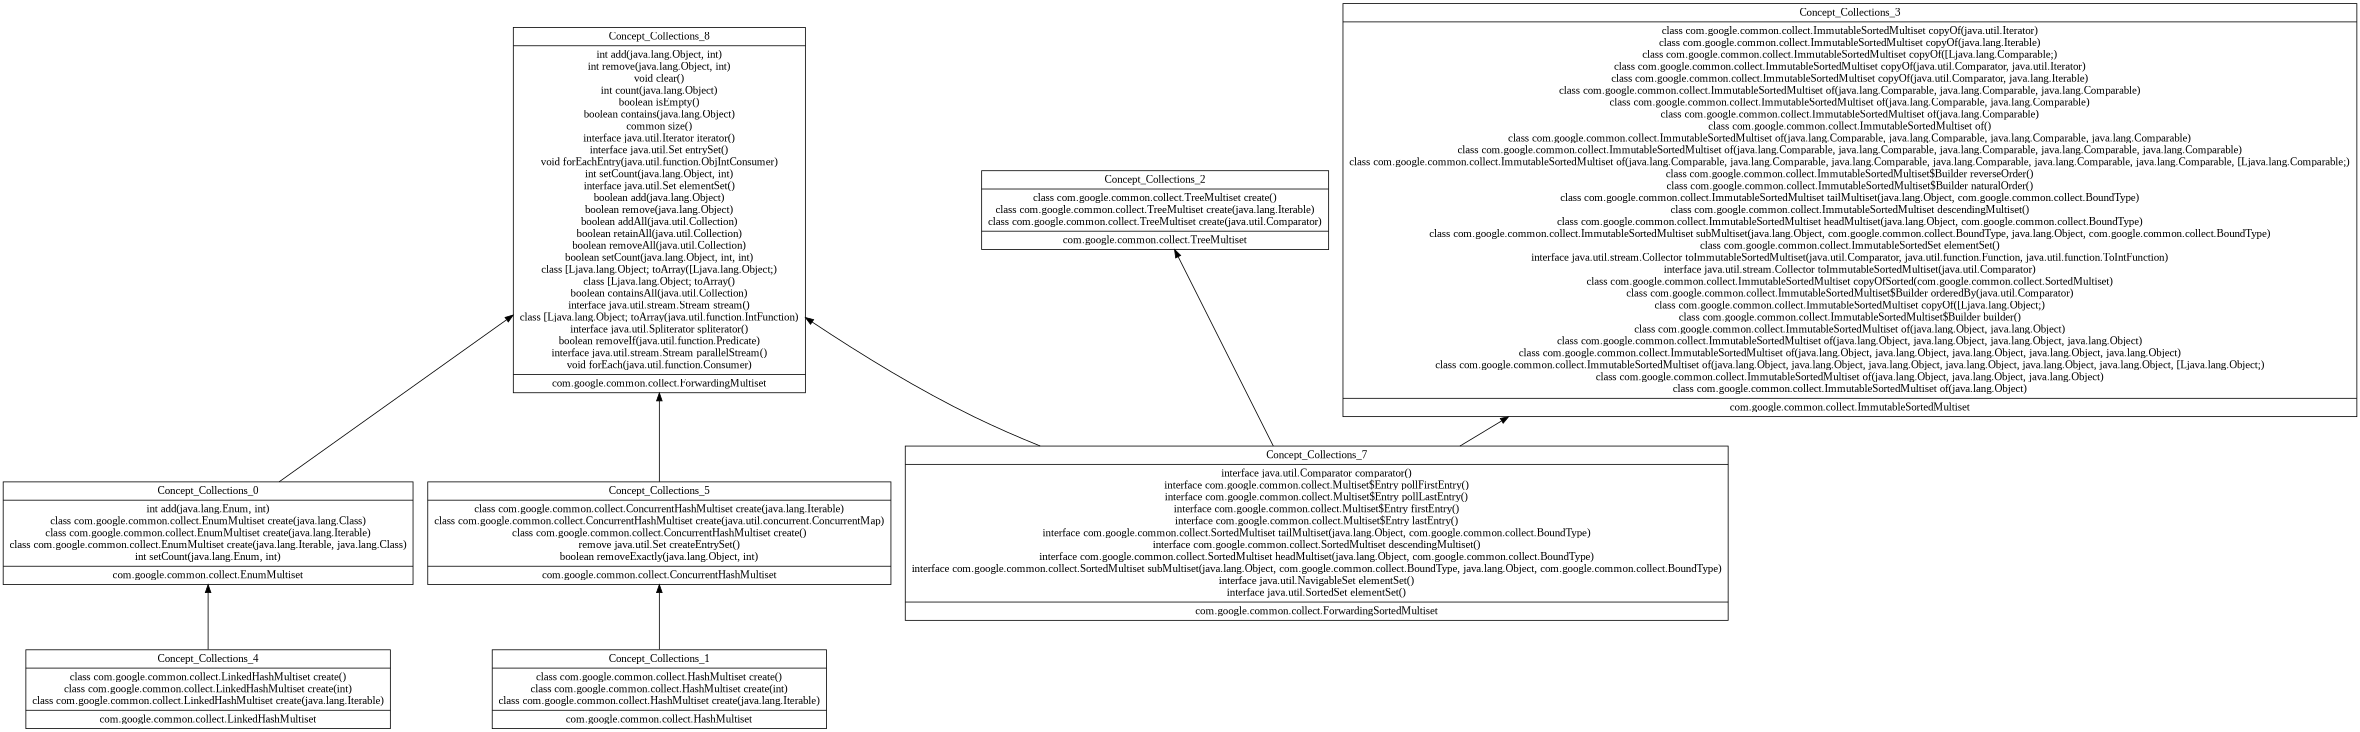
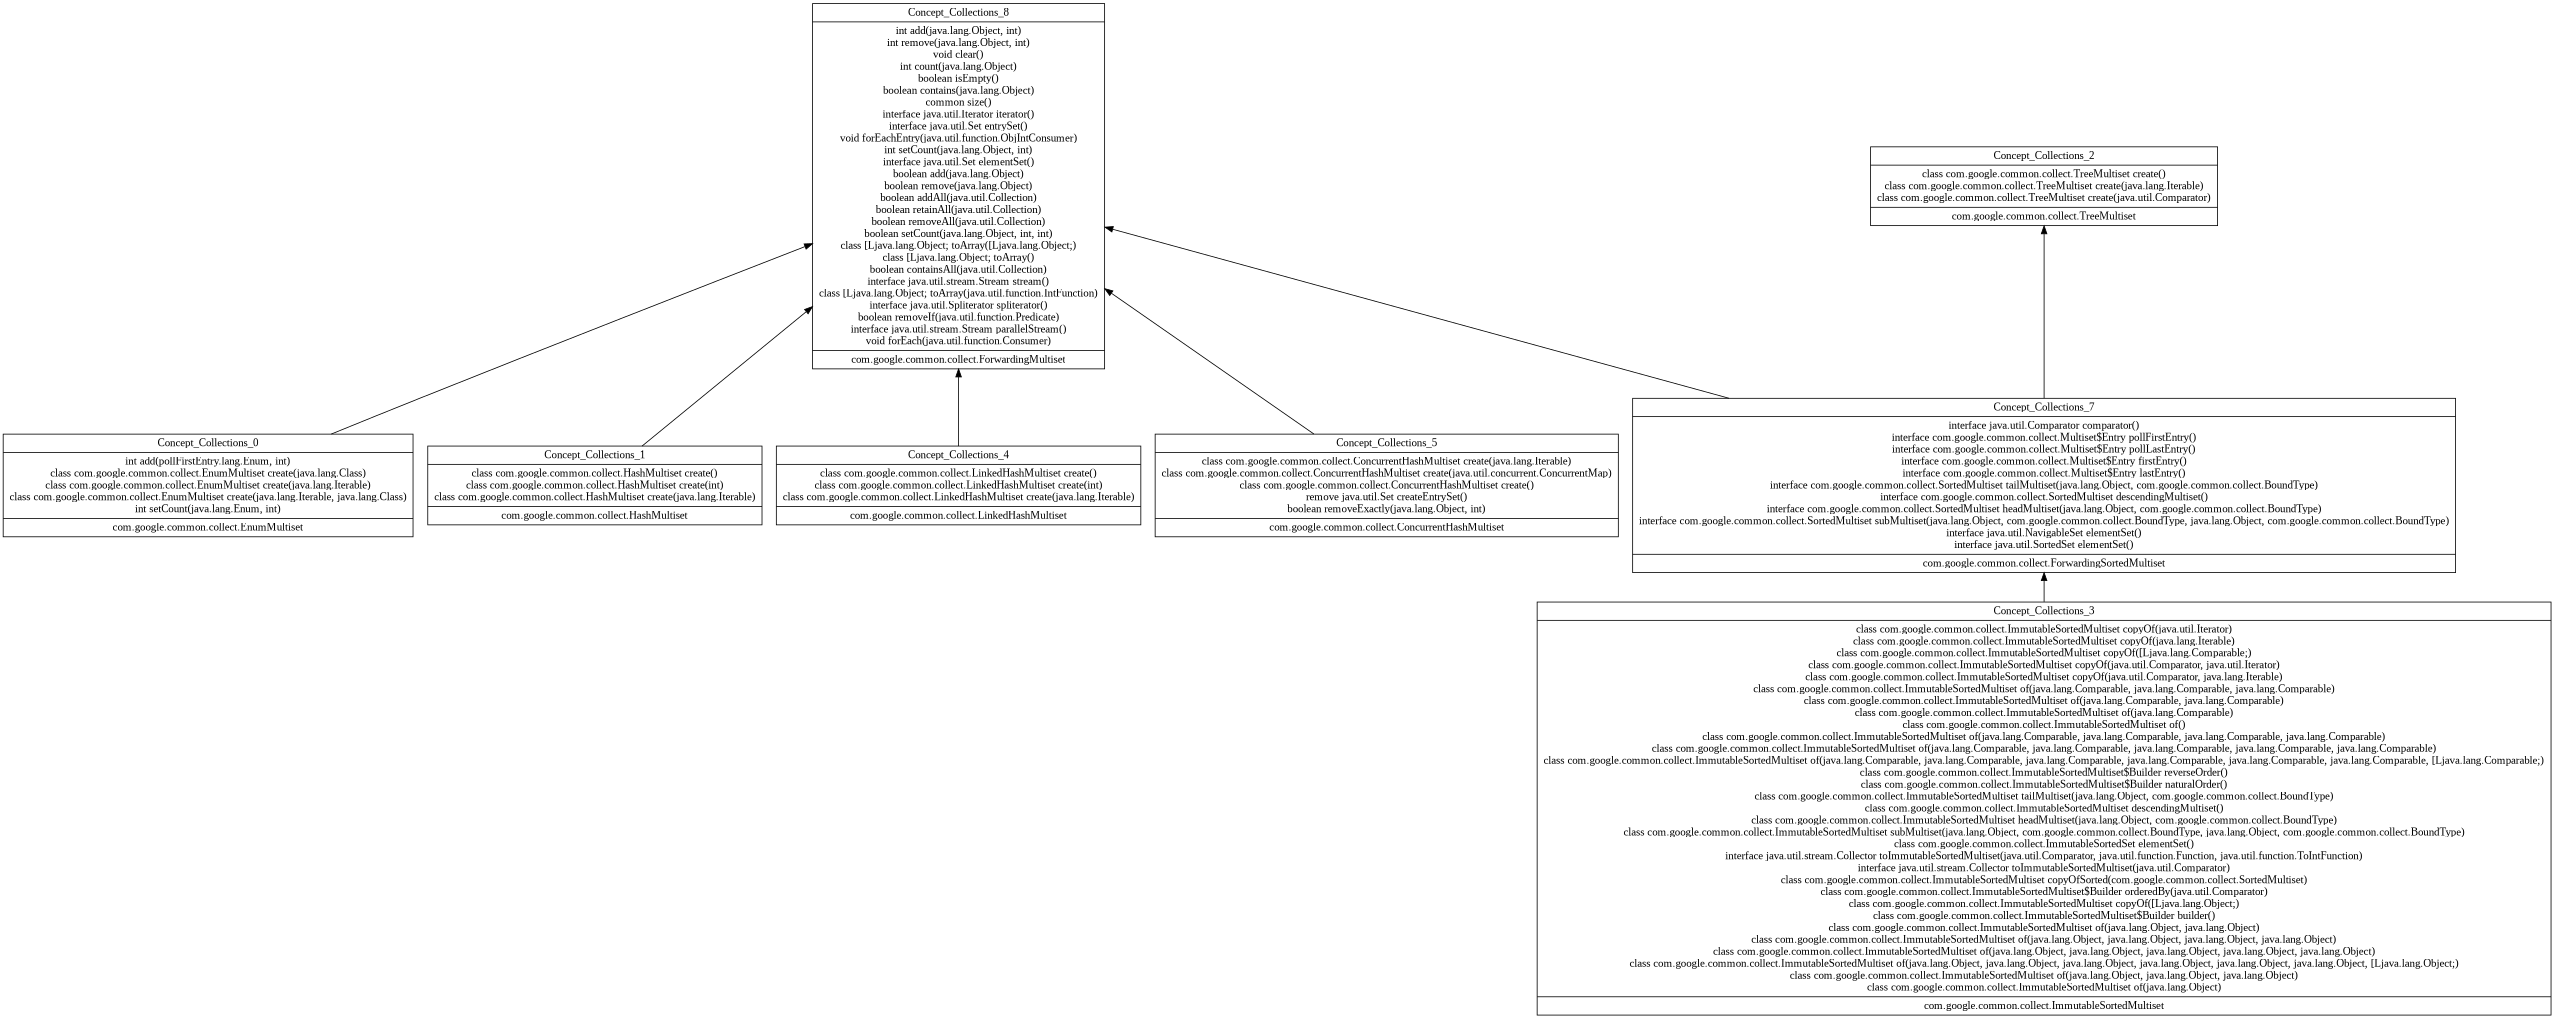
  digraph {
    fontname="Liberation Serif"
    rankdir=BT
    node [fontname="Liberation Serif" shape=record]
    edge [fontname="Liberation Serif"]
    n1 [label="{Concept_Collections_8|int add(java.lang.Object, int)\nint remove(java.lang.Object, int)\nvoid clear()\nint count(java.lang.Object)\nboolean isEmpty()\nboolean contains(java.lang.Object)\ncommon size()\ninterface java.util.Iterator iterator()\ninterface java.util.Set entrySet()\nvoid forEachEntry(java.util.function.ObjIntConsumer)\nint setCount(java.lang.Object, int)\ninterface java.util.Set elementSet()\nboolean add(java.lang.Object)\nboolean remove(java.lang.Object)\nboolean addAll(java.util.Collection)\nboolean retainAll(java.util.Collection)\nboolean removeAll(java.util.Collection)\nboolean setCount(java.lang.Object, int, int)\nclass [Ljava.lang.Object; toArray([Ljava.lang.Object;)\nclass [Ljava.lang.Object; toArray()\nboolean containsAll(java.util.Collection)\ninterface java.util.stream.Stream stream()\nclass [Ljava.lang.Object; toArray(java.util.function.IntFunction)\ninterface java.util.Spliterator spliterator()\nboolean removeIf(java.util.function.Predicate)\ninterface java.util.stream.Stream parallelStream()\nvoid forEach(java.util.function.Consumer)\n|com.google.common.collect.ForwardingMultiset\n}"]
-   n2 [label="{Concept_Collections_0|int add(java.lang.Enum, int)\nclass com.google.common.collect.EnumMultiset create(java.lang.Class)\nclass com.google.common.collect.EnumMultiset create(java.lang.Iterable)\nclass com.google.common.collect.EnumMultiset create(java.lang.Iterable, java.lang.Class)\nint setCount(java.lang.Enum, int)\n|com.google.common.collect.EnumMultiset\n}"]
+   n2 [label="{Concept_Collections_0|int add(pollFirstEntry.lang.Enum, int)\nclass com.google.common.collect.EnumMultiset create(java.lang.Class)\nclass com.google.common.collect.EnumMultiset create(java.lang.Iterable)\nclass com.google.common.collect.EnumMultiset create(java.lang.Iterable, java.lang.Class)\nint setCount(java.lang.Enum, int)\n|com.google.common.collect.EnumMultiset\n}"]
    n3 [label="{Concept_Collections_1|class com.google.common.collect.HashMultiset create()\nclass com.google.common.collect.HashMultiset create(int)\nclass com.google.common.collect.HashMultiset create(java.lang.Iterable)\n|com.google.common.collect.HashMultiset\n}"]
    n4 [label="{Concept_Collections_2|class com.google.common.collect.TreeMultiset create()\nclass com.google.common.collect.TreeMultiset create(java.lang.Iterable)\nclass com.google.common.collect.TreeMultiset create(java.util.Comparator)\n|com.google.common.collect.TreeMultiset\n}"]
    n5 [label="{Concept_Collections_7|interface java.util.Comparator comparator()\ninterface com.google.common.collect.Multiset$Entry pollFirstEntry()\ninterface com.google.common.collect.Multiset$Entry pollLastEntry()\ninterface com.google.common.collect.Multiset$Entry firstEntry()\ninterface com.google.common.collect.Multiset$Entry lastEntry()\ninterface com.google.common.collect.SortedMultiset tailMultiset(java.lang.Object, com.google.common.collect.BoundType)\ninterface com.google.common.collect.SortedMultiset descendingMultiset()\ninterface com.google.common.collect.SortedMultiset headMultiset(java.lang.Object, com.google.common.collect.BoundType)\ninterface com.google.common.collect.SortedMultiset subMultiset(java.lang.Object, com.google.common.collect.BoundType, java.lang.Object, com.google.common.collect.BoundType)\ninterface java.util.NavigableSet elementSet()\ninterface java.util.SortedSet elementSet()\n|com.google.common.collect.ForwardingSortedMultiset\n}"]
    n6 [label="{Concept_Collections_3|class com.google.common.collect.ImmutableSortedMultiset copyOf(java.util.Iterator)\nclass com.google.common.collect.ImmutableSortedMultiset copyOf(java.lang.Iterable)\nclass com.google.common.collect.ImmutableSortedMultiset copyOf([Ljava.lang.Comparable;)\nclass com.google.common.collect.ImmutableSortedMultiset copyOf(java.util.Comparator, java.util.Iterator)\nclass com.google.common.collect.ImmutableSortedMultiset copyOf(java.util.Comparator, java.lang.Iterable)\nclass com.google.common.collect.ImmutableSortedMultiset of(java.lang.Comparable, java.lang.Comparable, java.lang.Comparable)\nclass com.google.common.collect.ImmutableSortedMultiset of(java.lang.Comparable, java.lang.Comparable)\nclass com.google.common.collect.ImmutableSortedMultiset of(java.lang.Comparable)\nclass com.google.common.collect.ImmutableSortedMultiset of()\nclass com.google.common.collect.ImmutableSortedMultiset of(java.lang.Comparable, java.lang.Comparable, java.lang.Comparable, java.lang.Comparable)\nclass com.google.common.collect.ImmutableSortedMultiset of(java.lang.Comparable, java.lang.Comparable, java.lang.Comparable, java.lang.Comparable, java.lang.Comparable)\nclass com.google.common.collect.ImmutableSortedMultiset of(java.lang.Comparable, java.lang.Comparable, java.lang.Comparable, java.lang.Comparable, java.lang.Comparable, java.lang.Comparable, [Ljava.lang.Comparable;)\nclass com.google.common.collect.ImmutableSortedMultiset$Builder reverseOrder()\nclass com.google.common.collect.ImmutableSortedMultiset$Builder naturalOrder()\nclass com.google.common.collect.ImmutableSortedMultiset tailMultiset(java.lang.Object, com.google.common.collect.BoundType)\nclass com.google.common.collect.ImmutableSortedMultiset descendingMultiset()\nclass com.google.common.collect.ImmutableSortedMultiset headMultiset(java.lang.Object, com.google.common.collect.BoundType)\nclass com.google.common.collect.ImmutableSortedMultiset subMultiset(java.lang.Object, com.google.common.collect.BoundType, java.lang.Object, com.google.common.collect.BoundType)\nclass com.google.common.collect.ImmutableSortedSet elementSet()\ninterface java.util.stream.Collector toImmutableSortedMultiset(java.util.Comparator, java.util.function.Function, java.util.function.ToIntFunction)\ninterface java.util.stream.Collector toImmutableSortedMultiset(java.util.Comparator)\nclass com.google.common.collect.ImmutableSortedMultiset copyOfSorted(com.google.common.collect.SortedMultiset)\nclass com.google.common.collect.ImmutableSortedMultiset$Builder orderedBy(java.util.Comparator)\nclass com.google.common.collect.ImmutableSortedMultiset copyOf([Ljava.lang.Object;)\nclass com.google.common.collect.ImmutableSortedMultiset$Builder builder()\nclass com.google.common.collect.ImmutableSortedMultiset of(java.lang.Object, java.lang.Object)\nclass com.google.common.collect.ImmutableSortedMultiset of(java.lang.Object, java.lang.Object, java.lang.Object, java.lang.Object)\nclass com.google.common.collect.ImmutableSortedMultiset of(java.lang.Object, java.lang.Object, java.lang.Object, java.lang.Object, java.lang.Object)\nclass com.google.common.collect.ImmutableSortedMultiset of(java.lang.Object, java.lang.Object, java.lang.Object, java.lang.Object, java.lang.Object, java.lang.Object, [Ljava.lang.Object;)\nclass com.google.common.collect.ImmutableSortedMultiset of(java.lang.Object, java.lang.Object, java.lang.Object)\nclass com.google.common.collect.ImmutableSortedMultiset of(java.lang.Object)\n|com.google.common.collect.ImmutableSortedMultiset\n}"]
    n7 [label="{Concept_Collections_4|class com.google.common.collect.LinkedHashMultiset create()\nclass com.google.common.collect.LinkedHashMultiset create(int)\nclass com.google.common.collect.LinkedHashMultiset create(java.lang.Iterable)\n|com.google.common.collect.LinkedHashMultiset\n}"]
    n8 [label="{Concept_Collections_5|class com.google.common.collect.ConcurrentHashMultiset create(java.lang.Iterable)\nclass com.google.common.collect.ConcurrentHashMultiset create(java.util.concurrent.ConcurrentMap)\nclass com.google.common.collect.ConcurrentHashMultiset create()\nremove java.util.Set createEntrySet()\nboolean removeExactly(java.lang.Object, int)\n|com.google.common.collect.ConcurrentHashMultiset\n}"]
    subgraph sub_1 {
      label=Collections
      n1
      n2
      n3
      n4
      n5
      n6
      n7
      n8
    }
    n2 -> n1
-   n3 -> n8
+   n3 -> n1
    n5 -> n1
    n5 -> n4
-   n5 -> n6
-   n7 -> n2
+   n6 -> n5
+   n7 -> n1
    n8 -> n1
  }
